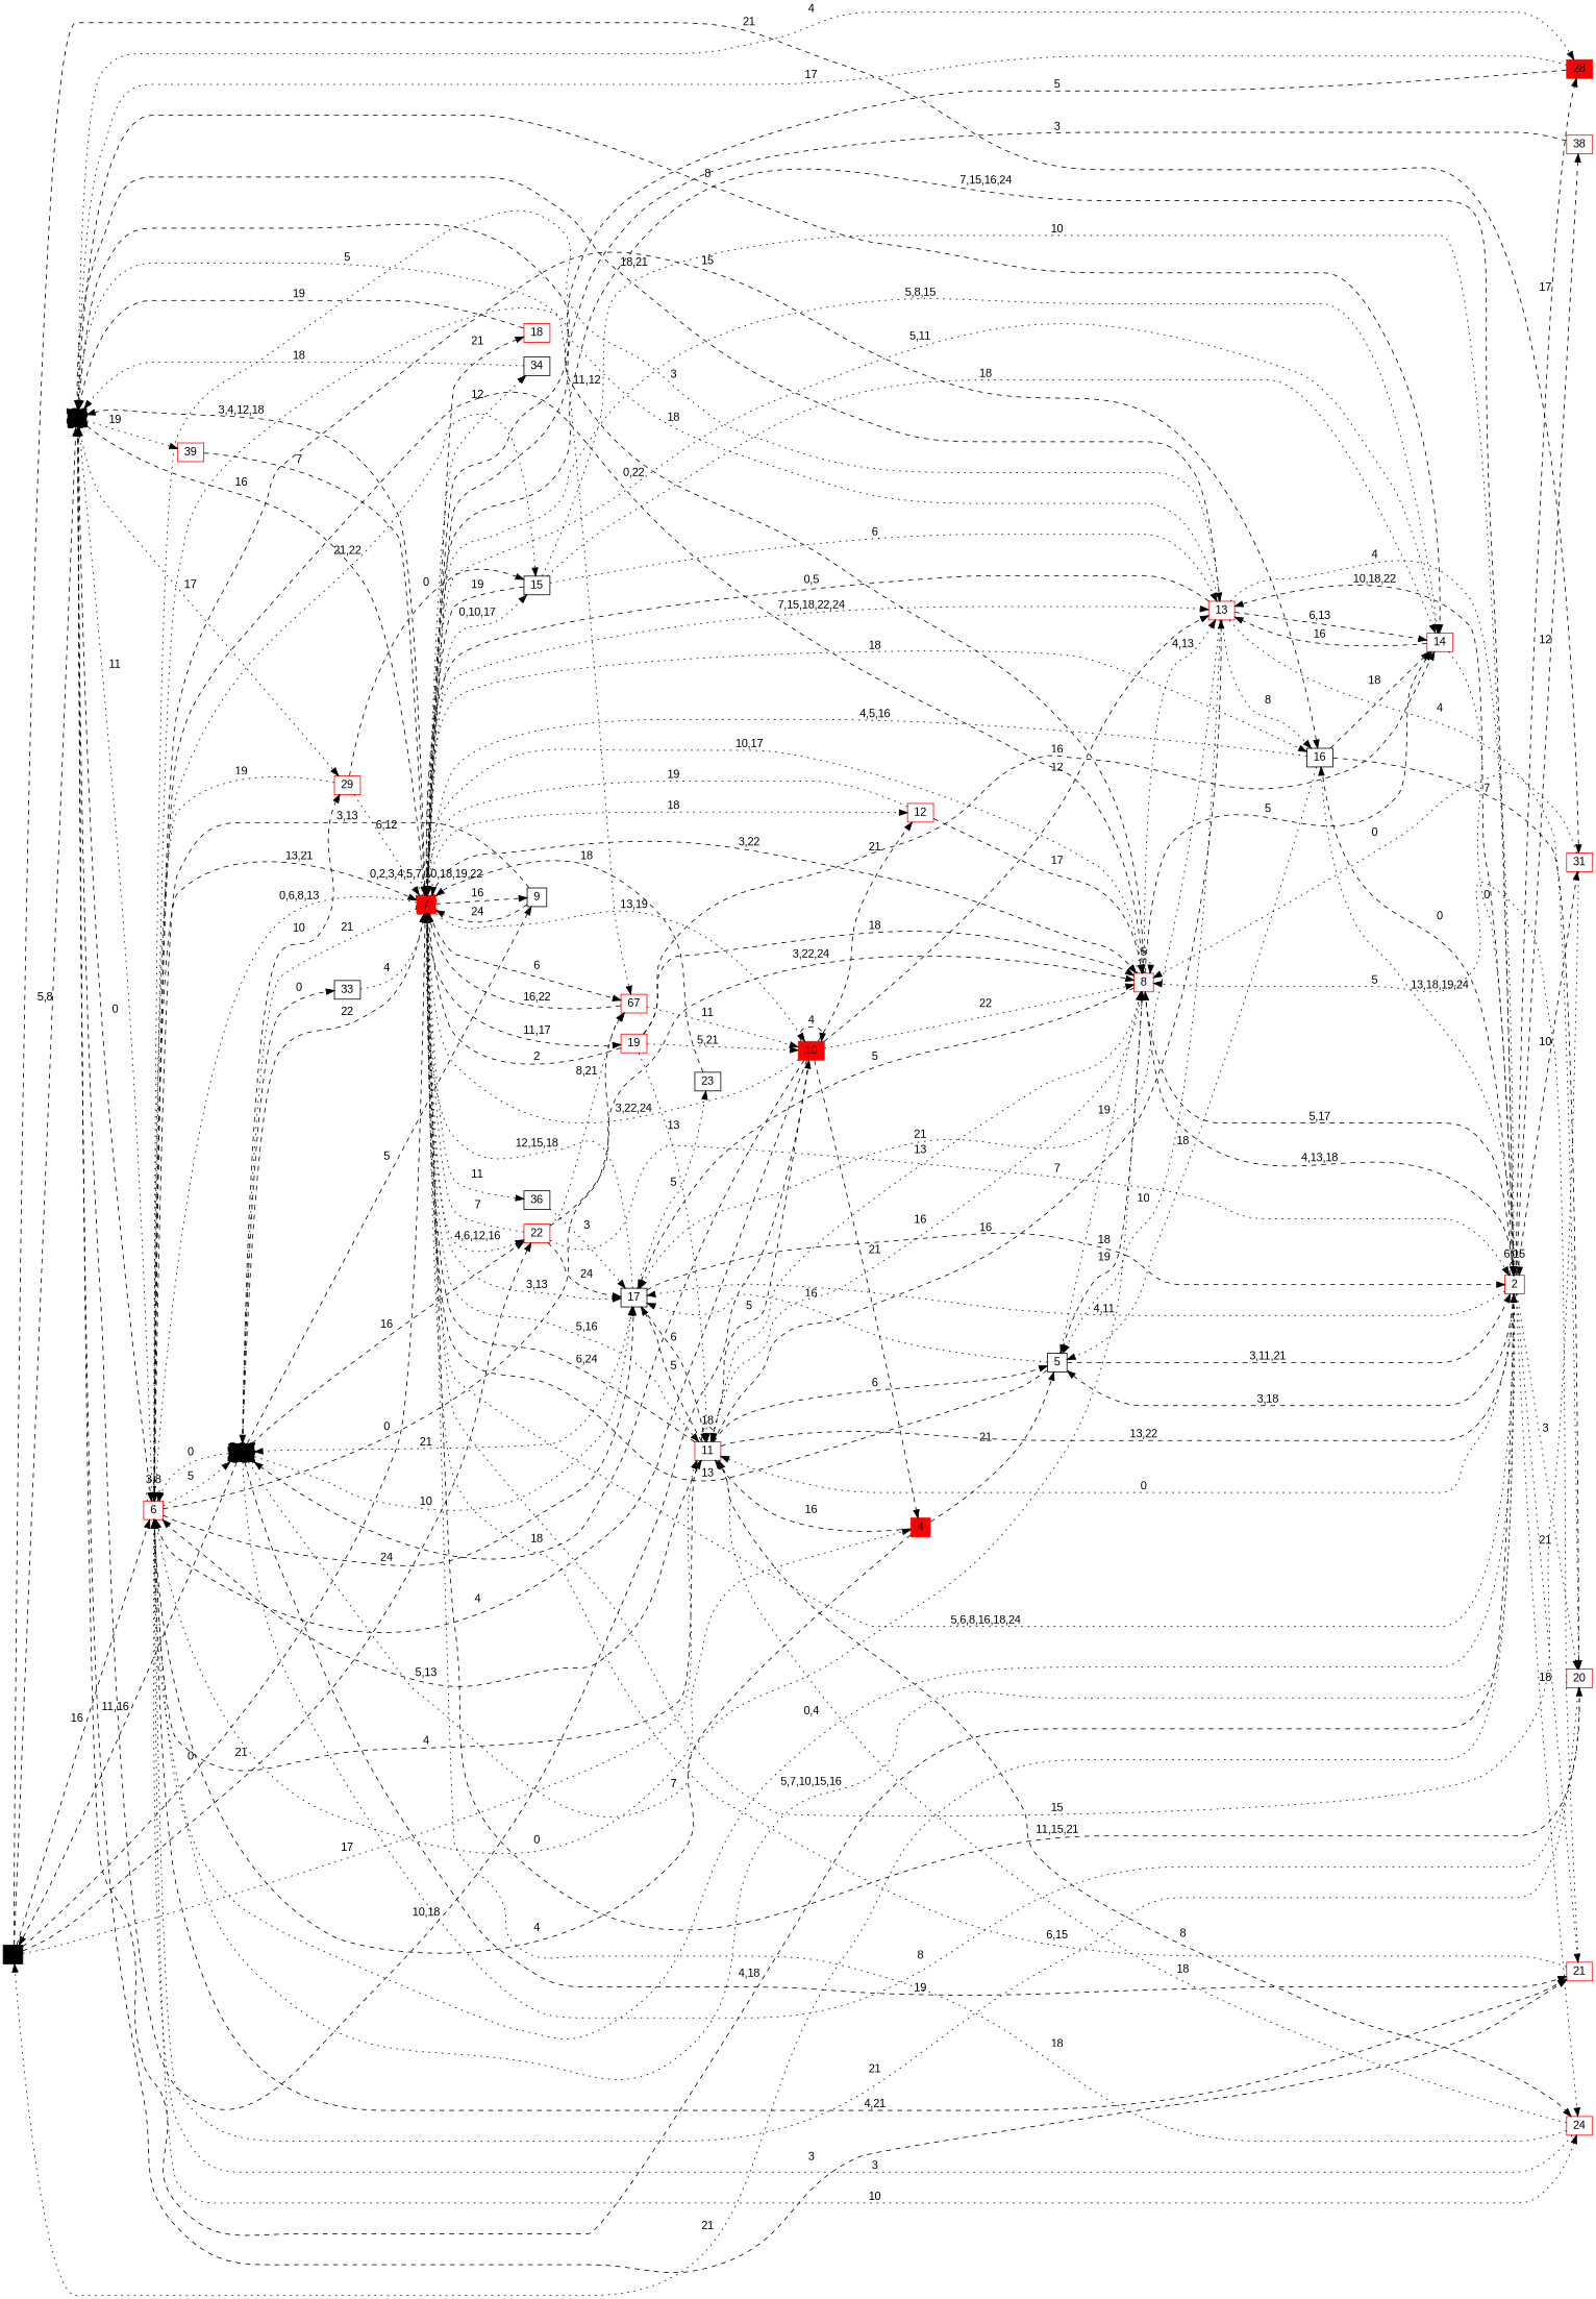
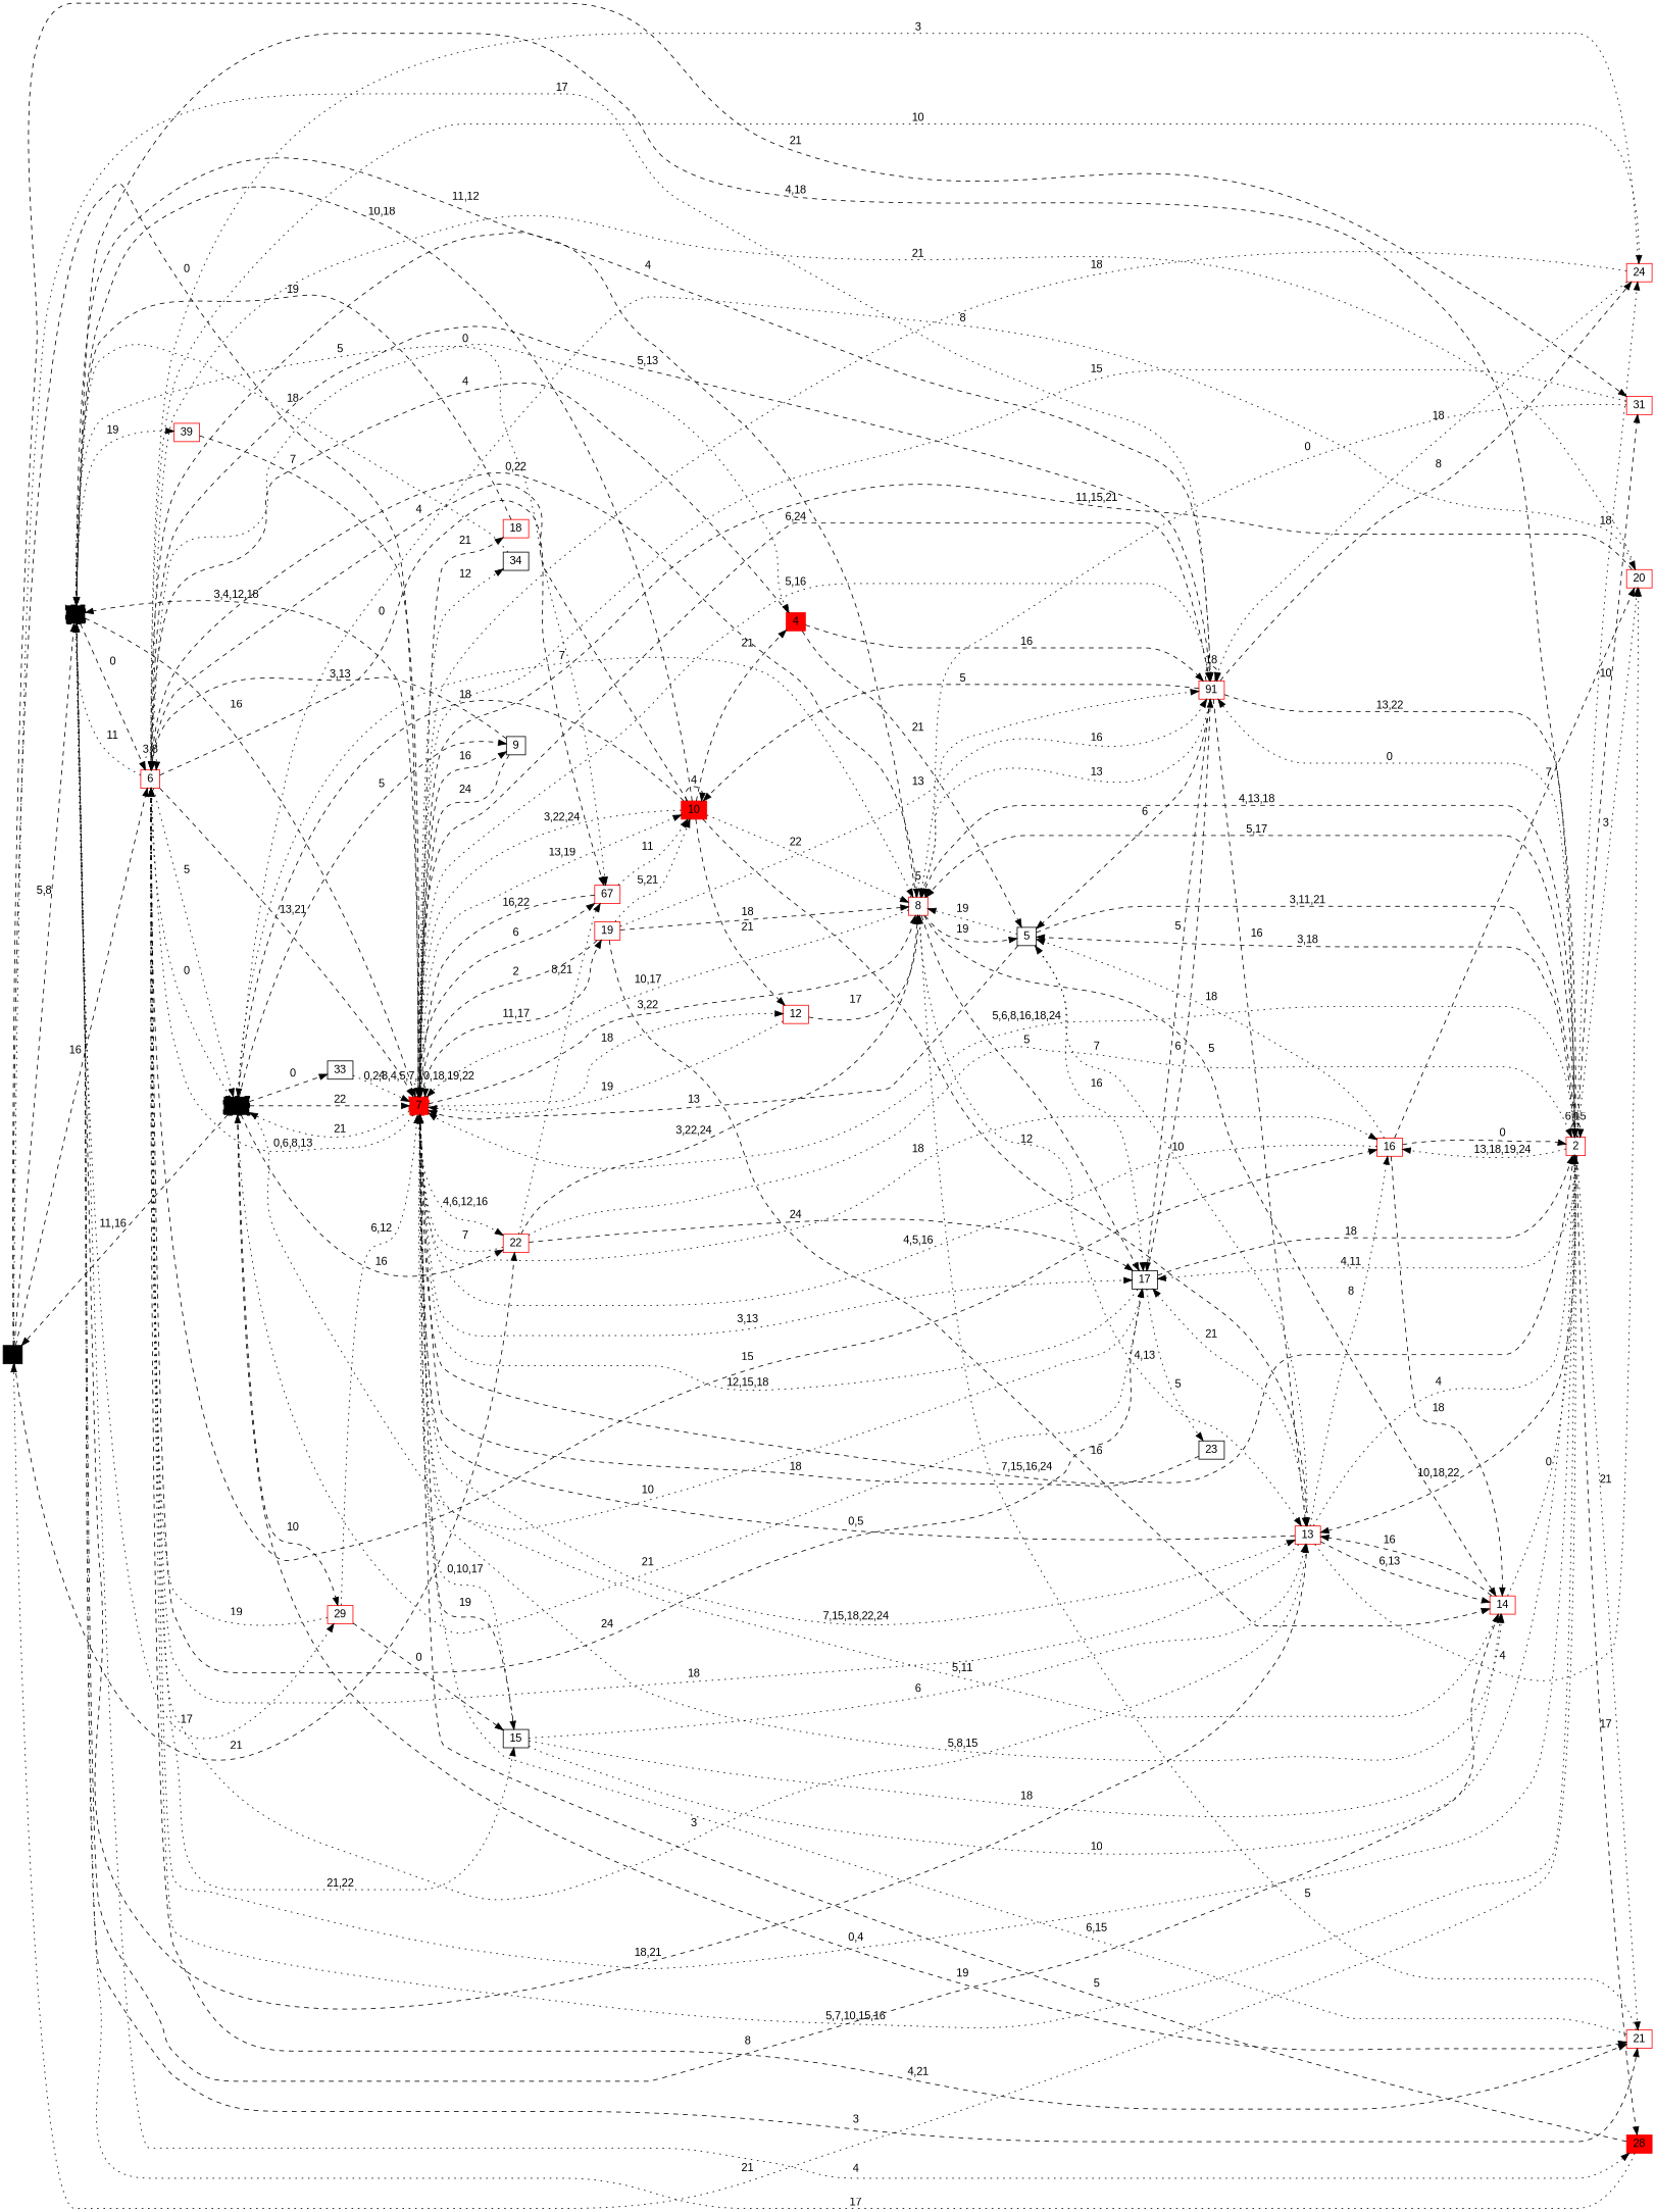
  digraph {
    rankdir=LR
    node [color=red fontname=Arial shape=box]
    edge [fontname=Arial style=dashed]
    n1 [color=black height=0.1 label=0 style=filled width=0.1]
    n2 [color=black height=0.1 label=1 style="filled,bold,dashed" width=0.1]
    n3 [height=0.1 label=6 width=0.1]
    n4 [height=0.1 label=7 style="filled,bold,dashed" width=0.1]
-   n5 [height=0.1 label=11 width=0.1]
+   n5 [height=0.1 label=91 width=0.1]
    n6 [height=0.1 label=22 width=0.1]
    n7 [height=0.1 label=31 width=0.1]
    n8 [height=0.1 label=14 width=0.1]
    n9 [height=0.1 label=21 width=0.1]
    n10 [height=0.1 label=67 width=0.1]
    n11 [height=0.1 label=28 style=filled width=0.1]
    n12 [height=0.1 label=29 width=0.1]
    n13 [height=0.1 label=39 width=0.1]
    n14 [height=0.1 label=2 width=0.1]
    n15 [height=0.1 label=8 width=0.1]
    n16 [height=0.1 label=13 width=0.1]
-   n17 [color=black height=0.1 label=16 width=0.1]
+   n17 [height=0.1 label=16 width=0.1]
    n18 [color=black height=0.1 label=17 width=0.1]
    n19 [height=0.1 label=24 width=0.1]
    n20 [height=0.1 label=4 style=filled width=0.1]
    n21 [color=black height=0.1 label=15 width=0.1]
    n22 [color=black height=0.1 label=26 style="filled,bold,dashed" width=0.1]
    n23 [color=black height=0.1 label=9 width=0.1]
    n24 [height=0.1 label=10 style=filled width=0.1]
    n25 [height=0.1 label=12 width=0.1]
    n26 [height=0.1 label=18 width=0.1]
    n27 [height=0.1 label=19 width=0.1]
    n28 [color=black height=0.1 label=34 width=0.1]
-   n29 [color=black height=0.1 label=36 width=0.1]
    n30 [color=black height=0.1 label=5 width=0.1]
    n31 [height=0.1 label=20 width=0.1]
-   n32 [height=0.1 label=38 width=0.1]
    n33 [color=black height=0.1 label=23 width=0.1]
    n34 [color=black height=0.1 label=33 width=0.1]
    n1 -> n2 [label="5,8"]
    n1 -> n3 [label=16]
    n1 -> n4 [label=0]
    n1 -> n5 [label=17 style=dotted]
    n1 -> n6 [label=21]
    n1 -> n7 [label=21]
    n2 -> n3 [label=0]
    n2 -> n4 [label=16]
    n2 -> n8 [label=8]
    n2 -> n9 [label=3]
    n2 -> n10 [label=5 style=dotted]
    n2 -> n11 [label=4 style=dotted]
    n2 -> n12 [label=17 style=dotted]
    n2 -> n13 [label=19 style=dotted]
    n3 -> n2 [label=11 style=dotted]
    n3 -> n3 [label="3,8" style=dotted]
    n3 -> n4 [label="13,21"]
    n3 -> n5 [label=4]
    n3 -> n9 [label="4,21"]
    n3 -> n10 [label=0]
    n3 -> n14 [label="5,7,10,15,16" style=dotted]
    n3 -> n15 [label="0,22"]
    n3 -> n16 [label=3 style=dotted]
    n3 -> n17 [label=15]
    n3 -> n18 [label=24]
    n3 -> n19 [label=10 style=dotted]
    n3 -> n20 [label=0 style=dotted]
    n3 -> n21 [label="21,22" style=dotted]
    n3 -> n22 [label=5 style=dotted]
    n4 -> n2 [label="3,4,12,18"]
    n4 -> n3 [label="0,6,8,13" style=dotted]
    n4 -> n4 [label="0,2,3,4,5,7,10,18,19,22" style=dotted]
    n4 -> n5 [label="5,16" style=dotted]
    n4 -> n6 [label="4,6,12,16" style=dotted]
    n4 -> n8 [label="5,8,15" style=dotted]
    n4 -> n10 [label=6]
    n4 -> n14 [label="7,15,16,24"]
    n4 -> n15 [label="3,22"]
    n4 -> n16 [label="7,15,18,22,24" style=dotted]
    n4 -> n17 [label=18 style=dotted]
    n4 -> n18 [label="3,13" style=dotted]
    n4 -> n21 [label="0,10,17" style=dotted]
    n4 -> n22 [label=21 style=dotted]
    n4 -> n23 [label=16]
    n4 -> n24 [label="13,19" style=dotted]
    n4 -> n25 [label=18 style=dotted]
    n4 -> n26 [label=21]
    n4 -> n27 [label="11,17"]
    n4 -> n28 [label=12 style=dotted]
-   n4 -> n29 [label=11 style=dotted]
    n5 -> n3 [label="5,13"]
    n5 -> n4 [label="6,24"]
    n5 -> n5 [label=18]
    n5 -> n14 [label="13,22"]
    n5 -> n15 [label=13 style=dotted]
    n5 -> n16 [label=16]
    n5 -> n18 [label=5]
    n5 -> n19 [label=8]
    n5 -> n24 [label=5]
    n5 -> n30 [label=6]
    n6 -> n4 [label=7 style=dotted]
    n6 -> n10 [label="8,21" style=dotted]
    n6 -> n14 [label=7 style=dotted]
    n6 -> n15 [label="3,22,24"]
    n6 -> n18 [label=24]
    n7 -> n4 [label=15 style=dotted]
    n7 -> n15 [label=0 style=dotted]
    n8 -> n4 [label="5,11" style=dotted]
    n8 -> n14 [label=0 style=dotted]
    n8 -> n16 [label=16]
    n9 -> n4 [label="6,15" style=dotted]
    n9 -> n15 [label=5 style=dotted]
    n10 -> n4 [label="16,22"]
    n10 -> n24 [label=11 style=dotted]
    n11 -> n2 [label=17 style=dotted]
    n11 -> n4 [label=5]
    n12 -> n3 [label=19 style=dotted]
    n12 -> n4 [label="6,12" style=dotted]
    n12 -> n21 [label=0]
    n13 -> n4 [label=7]
    n14 -> n1 [label=21 style=dotted]
    n14 -> n2 [label="4,18"]
    n14 -> n3 [label="0,4" style=dotted]
    n14 -> n4 [label="5,6,8,16,18,24" style=dotted]
    n14 -> n5 [label=0 style=dotted]
    n14 -> n7 [label=10]
    n14 -> n9 [label=21 style=dotted]
    n14 -> n11 [label=17]
    n14 -> n14 [label="6,15"]
    n14 -> n15 [label="5,17"]
    n14 -> n16 [label="10,18,22"]
    n14 -> n17 [label="13,18,19,24" style=dotted]
    n14 -> n18 [label="4,11" style=dotted]
    n14 -> n19 [label=18 style=dotted]
    n14 -> n30 [label="3,18"]
    n14 -> n31 [label=3 style=dotted]
-   n14 -> n32 [label=12]
    n15 -> n2 [label="11,12"]
    n15 -> n4 [label="10,17" style=dotted]
    n15 -> n5 [label=16 style=dotted]
    n15 -> n8 [label=5]
    n15 -> n14 [label="4,13,18"]
    n15 -> n15 [label=5 style=dotted]
    n15 -> n16 [label="4,13" style=dotted]
    n15 -> n18 [label=5]
    n15 -> n30 [label=19]
    n16 -> n2 [label="18,21"]
    n16 -> n3 [label=18 style=dotted]
    n16 -> n4 [label="0,5"]
    n16 -> n8 [label="6,13"]
    n16 -> n14 [label=4 style=dotted]
    n16 -> n17 [label=8 style=dotted]
    n16 -> n18 [label=21 style=dotted]
    n16 -> n30 [label=10 style=dotted]
    n16 -> n31 [label=4 style=dotted]
    n17 -> n4 [label="4,5,16" style=dotted]
    n17 -> n8 [label=18]
    n17 -> n14 [label=0]
    n17 -> n30 [label=18 style=dotted]
    n17 -> n31 [label=7]
    n18 -> n4 [label="12,15,18" style=dotted]
    n18 -> n5 [label=6]
    n18 -> n14 [label=18]
    n18 -> n22 [label=21 style=dotted]
    n18 -> n33 [label=5 style=dotted]
    n19 -> n3 [label=3 style=dotted]
    n19 -> n4 [label=18 style=dotted]
    n19 -> n5 [label=18 style=dotted]
    n20 -> n3 [label=4]
    n20 -> n5 [label=16]
    n20 -> n30 [label=21]
    n21 -> n4 [label=19]
    n21 -> n8 [label=18 style=dotted]
    n21 -> n14 [label=10 style=dotted]
    n21 -> n16 [label=6 style=dotted]
    n22 -> n1 [label="11,16"]
    n22 -> n3 [label=0 style=dotted]
    n22 -> n4 [label=22]
    n22 -> n6 [label=16]
    n22 -> n9 [label=19]
    n22 -> n12 [label=10]
    n22 -> n15 [label=7 style=dotted]
    n22 -> n18 [label=10 style=dotted]
    n22 -> n23 [label=5]
    n22 -> n31 [label=8 style=dotted]
    n22 -> n34 [label=0]
    n23 -> n3 [label="3,13"]
    n23 -> n4 [label=24]
    n24 -> n2 [label="10,18"]
    n24 -> n3 [label=4]
    n24 -> n4 [label="3,22,24" style=dotted]
    n24 -> n15 [label=22 style=dotted]
    n24 -> n16 [label=12]
    n24 -> n20 [label=21]
    n24 -> n22 [label=18]
    n24 -> n24 [label=4]
    n24 -> n25 [label=21]
    n25 -> n4 [label=19 style=dotted]
    n25 -> n15 [label=17]
    n26 -> n2 [label=19]
    n27 -> n4 [label=2]
    n27 -> n5 [label=13 style=dotted]
    n27 -> n8 [label=16]
    n27 -> n15 [label=18]
    n27 -> n24 [label="5,21" style=dotted]
    n28 -> n2 [label=18 style=dotted]
-   n29 -> n18 [label=3 style=dotted]
    n30 -> n4 [label=13]
    n30 -> n14 [label="3,11,21"]
    n30 -> n15 [label=19 style=dotted]
    n30 -> n18 [label=16 style=dotted]
    n31 -> n3 [label=21 style=dotted]
    n31 -> n4 [label="11,15,21"]
-   n32 -> n4 [label=3]
    n33 -> n4 [label=18]
    n34 -> n4 [label=4 style=dotted]
  }
